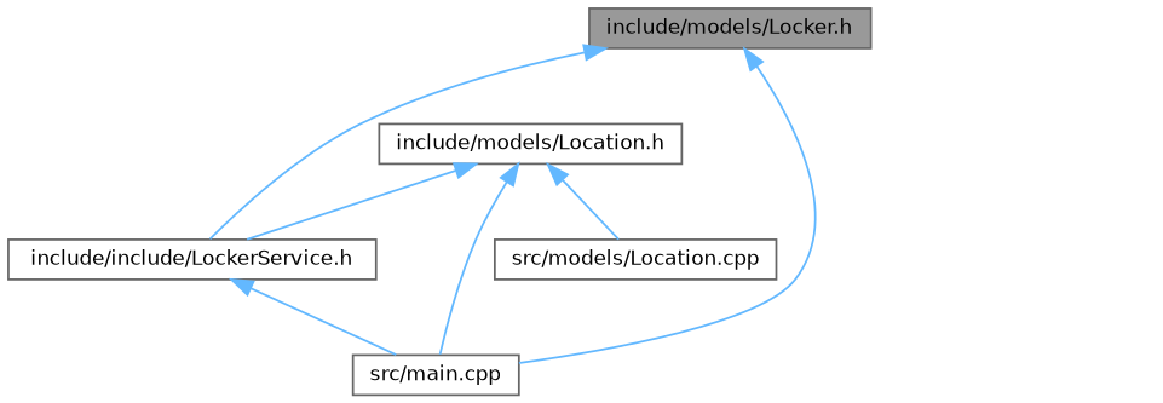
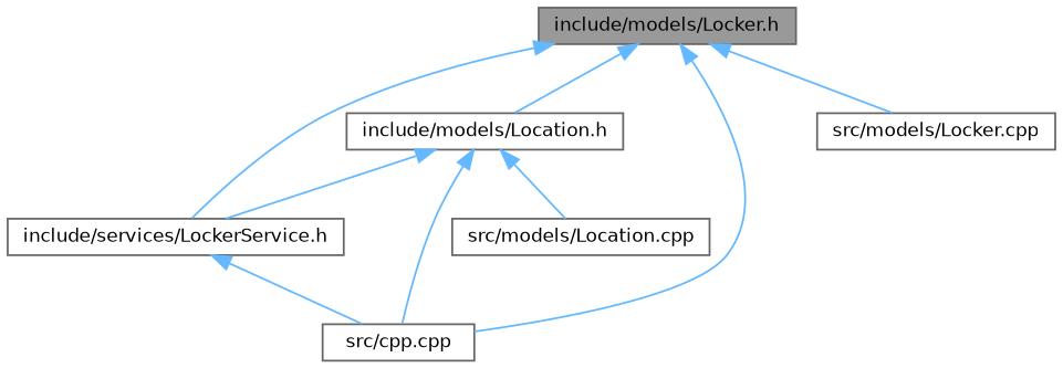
  digraph {
    node [color=grey40 fillcolor=white fontname=Helvetica fontsize=10 shape=box style=filled]
    edge [color=steelblue1 dir=back fontname=Helvetica fontsize=10 labelfontname=Helvetica labelfontsize=10 style=solid]
    n1 [color=gray40 fillcolor=grey60 fontcolor=black height=0.2 label="include/models/Locker.h" width=0.4]
    n2 [height=0.2 label="include/models/Location.h" width=0.4]
-   n3 [height=0.2 label="include/include/LockerService.h" width=0.4]
-   n4 [height=0.2 label="src/main.cpp" width=0.4]
+   n3 [height=0.2 label="include/services/LockerService.h" width=0.4]
+   n4 [height=0.2 label="src/cpp.cpp" width=0.4]
+   n5 [height=0.2 label="src/models/Locker.cpp" width=0.4]
    n6 [height=0.2 label="src/models/Location.cpp" width=0.4]
+   n1 -> n2
    n1 -> n3
    n1 -> n4
+   n1 -> n5
    n2 -> n3
    n2 -> n4
    n2 -> n6
    n3 -> n4
  }
